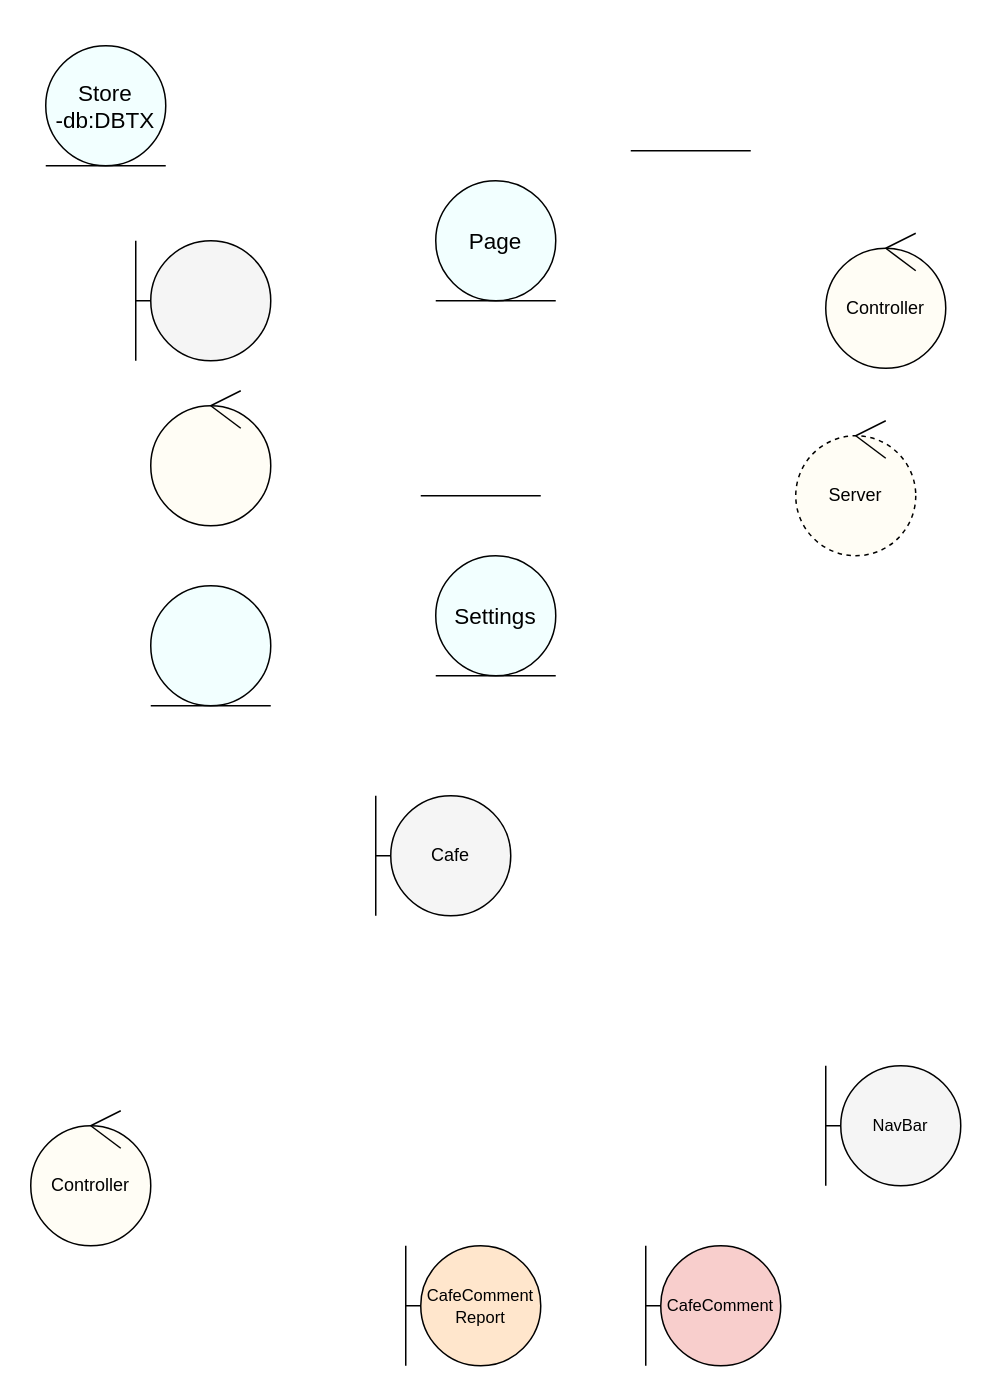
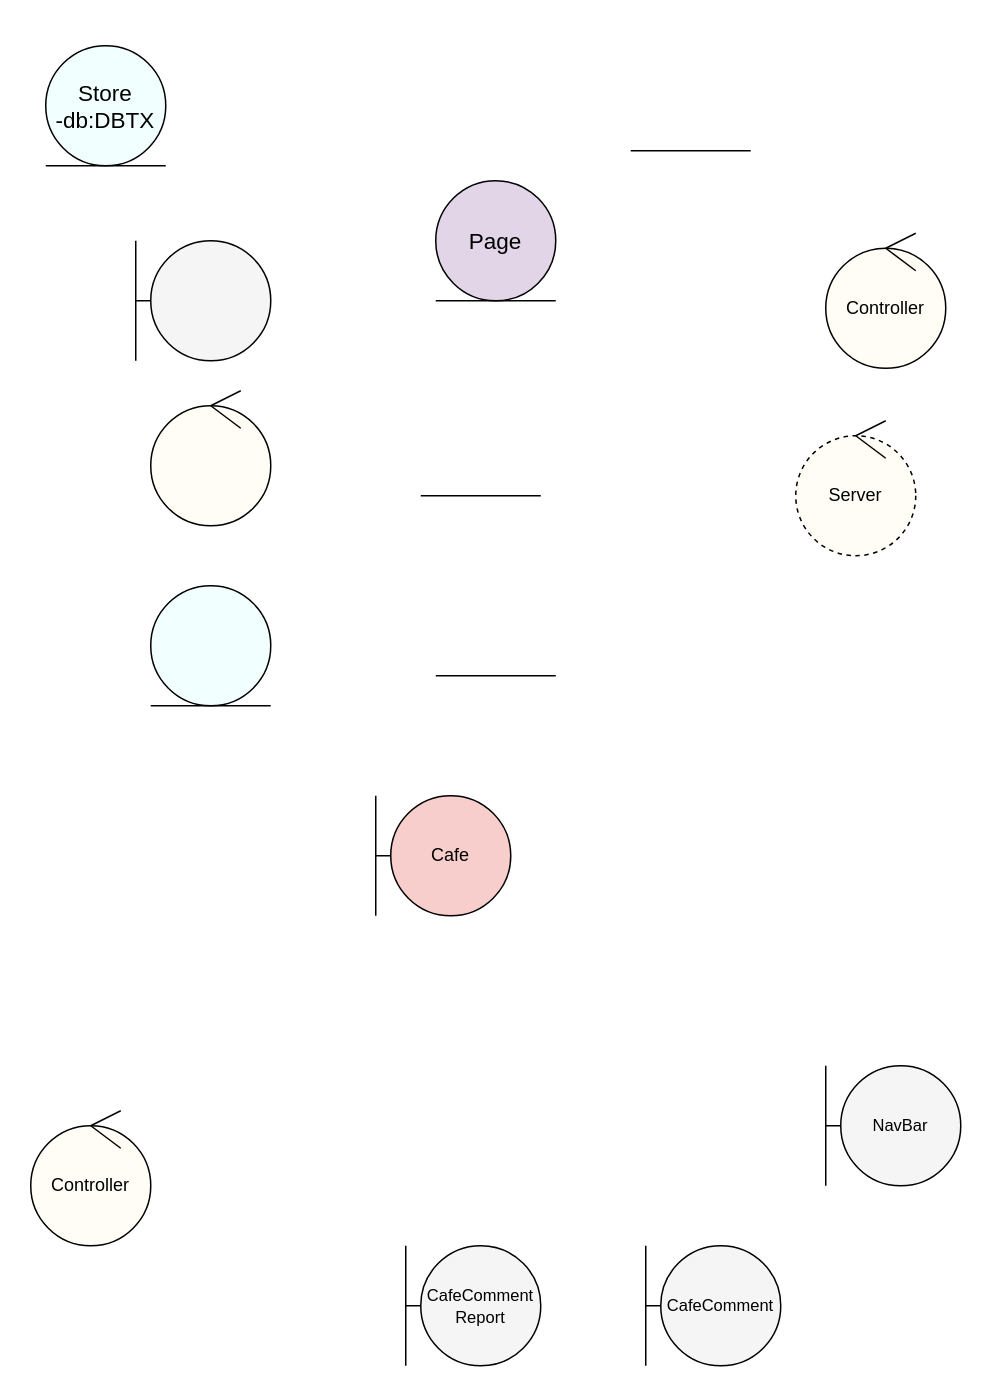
  <mxCell id="0" />
  <mxCell id="1" parent="0" />
  <mxCell id="2" value="" style="group" vertex="1" connectable="0" parent="1"><mxGeometry x="100" y="390" width="80" height="80" as="geometry" /></mxCell>
  <mxCell id="3" value="" style="ellipse;whiteSpace=wrap;html=1;aspect=fixed;fillColor=#F2FFFF;" vertex="1" parent="2"><mxGeometry width="80" height="80" as="geometry" /></mxCell>
  <mxCell id="4" value="" style="endArrow=none;html=1;rounded=0;" edge="1" parent="2"><mxGeometry width="50" height="50" relative="1" as="geometry"><mxPoint y="80" as="sourcePoint" /><mxPoint x="80" y="80" as="targetPoint" /></mxGeometry></mxCell>
  <mxCell id="5" value="" style="group" vertex="1" connectable="0" parent="1"><mxGeometry x="100" y="260" width="80" height="90" as="geometry" /></mxCell>
  <mxCell id="6" value="" style="ellipse;whiteSpace=wrap;html=1;aspect=fixed;fillColor=#FFFDF5;" vertex="1" parent="5"><mxGeometry y="10" width="80" height="80" as="geometry" /></mxCell>
  <mxCell id="7" value="" style="endArrow=none;html=1;rounded=0;exitX=0.5;exitY=0;exitDx=0;exitDy=0;" edge="1" parent="5" source="6"><mxGeometry width="50" height="50" relative="1" as="geometry"><mxPoint x="60" y="170" as="sourcePoint" /><mxPoint x="60" as="targetPoint" /></mxGeometry></mxCell>
  <mxCell id="8" value="" style="endArrow=none;html=1;rounded=0;exitX=0.5;exitY=0;exitDx=0;exitDy=0;" edge="1" parent="5" source="6"><mxGeometry width="50" height="50" relative="1" as="geometry"><mxPoint x="60" y="170" as="sourcePoint" /><mxPoint x="60" y="25" as="targetPoint" /></mxGeometry></mxCell>
  <mxCell id="9" value="" style="group" vertex="1" connectable="0" parent="1"><mxGeometry x="90" y="160" width="90" height="80" as="geometry" /></mxCell>
  <mxCell id="10" value="" style="ellipse;whiteSpace=wrap;html=1;aspect=fixed;fillColor=#F5F5F5;" vertex="1" parent="9"><mxGeometry x="10" width="80" height="80" as="geometry" /></mxCell>
  <mxCell id="11" value="" style="endArrow=none;html=1;rounded=0;entryX=0;entryY=0.5;entryDx=0;entryDy=0;" edge="1" parent="9" target="10"><mxGeometry width="50" height="50" relative="1" as="geometry"><mxPoint y="40" as="sourcePoint" /><mxPoint x="110" y="200" as="targetPoint" /></mxGeometry></mxCell>
  <mxCell id="12" value="" style="endArrow=none;html=1;rounded=0;" edge="1" parent="9"><mxGeometry width="50" height="50" relative="1" as="geometry"><mxPoint y="80" as="sourcePoint" /><mxPoint as="targetPoint" /></mxGeometry></mxCell>
- <mxCell id="13" value="&lt;font style=&quot;font-size: 15px;&quot;&gt;Page&lt;/font&gt;" style="ellipse;whiteSpace=wrap;html=1;aspect=fixed;fillColor=#F2FFFF;" vertex="1" parent="1"><mxGeometry x="290" y="120" width="80" height="80" as="geometry" /></mxCell>
+ <mxCell id="13" value="&lt;font style=&quot;font-size: 15px;&quot;&gt;Page&lt;/font&gt;" style="ellipse;whiteSpace=wrap;html=1;aspect=fixed;fillColor=#e1d5e7;" vertex="1" parent="1"><mxGeometry x="290" y="120" width="80" height="80" as="geometry" /></mxCell>
  <mxCell id="14" value="" style="endArrow=none;html=1;rounded=0;" edge="1" parent="1"><mxGeometry width="50" height="50" relative="1" as="geometry"><mxPoint x="290" y="200" as="sourcePoint" /><mxPoint x="370" y="200" as="targetPoint" /></mxGeometry></mxCell>
  <mxCell id="15" value="" style="group" vertex="1" connectable="0" parent="1"><mxGeometry x="420" y="20" width="80" height="80" as="geometry" /></mxCell>
  <mxCell id="16" value="" style="endArrow=none;html=1;rounded=0;" edge="1" parent="15"><mxGeometry width="50" height="50" relative="1" as="geometry"><mxPoint y="80" as="sourcePoint" /><mxPoint x="80" y="80" as="targetPoint" /></mxGeometry></mxCell>
  <mxCell id="17" value="" style="group" vertex="1" connectable="0" parent="1"><mxGeometry x="550" y="155" width="80" height="90" as="geometry" /></mxCell>
  <mxCell id="18" value="Controller" style="ellipse;whiteSpace=wrap;html=1;aspect=fixed;fillColor=#FFFDF5;" vertex="1" parent="17"><mxGeometry y="10" width="80" height="80" as="geometry" /></mxCell>
  <mxCell id="19" value="" style="endArrow=none;html=1;rounded=0;exitX=0.5;exitY=0;exitDx=0;exitDy=0;" edge="1" parent="17" source="18"><mxGeometry width="50" height="50" relative="1" as="geometry"><mxPoint x="60" y="170" as="sourcePoint" /><mxPoint x="60" as="targetPoint" /></mxGeometry></mxCell>
  <mxCell id="20" value="" style="endArrow=none;html=1;rounded=0;exitX=0.5;exitY=0;exitDx=0;exitDy=0;" edge="1" parent="17" source="18"><mxGeometry width="50" height="50" relative="1" as="geometry"><mxPoint x="60" y="170" as="sourcePoint" /><mxPoint x="60" y="25" as="targetPoint" /></mxGeometry></mxCell>
  <mxCell id="21" value="" style="group" vertex="1" connectable="0" parent="1"><mxGeometry x="280" y="250" width="80" height="80" as="geometry" /></mxCell>
  <mxCell id="22" value="" style="endArrow=none;html=1;rounded=0;" edge="1" parent="21"><mxGeometry width="50" height="50" relative="1" as="geometry"><mxPoint y="80" as="sourcePoint" /><mxPoint x="80" y="80" as="targetPoint" /></mxGeometry></mxCell>
  <mxCell id="23" value="" style="group" vertex="1" connectable="0" parent="1"><mxGeometry x="290" y="370" width="80" height="80" as="geometry" /></mxCell>
- <mxCell id="24" value="&lt;span style=&quot;font-size: 15px;&quot;&gt;Settings&lt;/span&gt;" style="ellipse;whiteSpace=wrap;html=1;aspect=fixed;fillColor=#F2FFFF;" vertex="1" parent="23"><mxGeometry width="80" height="80" as="geometry" /></mxCell>
  <mxCell id="25" value="" style="endArrow=none;html=1;rounded=0;" edge="1" parent="23"><mxGeometry width="50" height="50" relative="1" as="geometry"><mxPoint y="80" as="sourcePoint" /><mxPoint x="80" y="80" as="targetPoint" /></mxGeometry></mxCell>
  <mxCell id="26" value="" style="group" vertex="1" connectable="0" parent="1"><mxGeometry x="530" y="280" width="80" height="90" as="geometry" /></mxCell>
  <mxCell id="27" value="Server" style="ellipse;whiteSpace=wrap;html=1;aspect=fixed;fillColor=#FFFDF5;dashed=1;" vertex="1" parent="26"><mxGeometry y="10" width="80" height="80" as="geometry" /></mxCell>
  <mxCell id="28" value="" style="endArrow=none;html=1;rounded=0;exitX=0.5;exitY=0;exitDx=0;exitDy=0;" edge="1" parent="26" source="27"><mxGeometry width="50" height="50" relative="1" as="geometry"><mxPoint x="60" y="170" as="sourcePoint" /><mxPoint x="60" as="targetPoint" /></mxGeometry></mxCell>
  <mxCell id="29" value="" style="endArrow=none;html=1;rounded=0;exitX=0.5;exitY=0;exitDx=0;exitDy=0;" edge="1" parent="26" source="27"><mxGeometry width="50" height="50" relative="1" as="geometry"><mxPoint x="60" y="170" as="sourcePoint" /><mxPoint x="60" y="25" as="targetPoint" /></mxGeometry></mxCell>
  <mxCell id="30" value="" style="group" vertex="1" connectable="0" parent="1"><mxGeometry x="430" y="830" width="90" height="80" as="geometry" /></mxCell>
- <mxCell id="31" value="&lt;font style=&quot;font-size: 11px;&quot;&gt;CafeComment&lt;/font&gt;" style="ellipse;whiteSpace=wrap;html=1;aspect=fixed;fillColor=#f8cecc;" vertex="1" parent="30"><mxGeometry x="10" width="80" height="80" as="geometry" /></mxCell>
+ <mxCell id="31" value="&lt;font style=&quot;font-size: 11px;&quot;&gt;CafeComment&lt;/font&gt;" style="ellipse;whiteSpace=wrap;html=1;aspect=fixed;fillColor=#F5F5F5;" vertex="1" parent="30"><mxGeometry x="10" width="80" height="80" as="geometry" /></mxCell>
  <mxCell id="32" value="" style="endArrow=none;html=1;rounded=0;entryX=0;entryY=0.5;entryDx=0;entryDy=0;" edge="1" parent="30" target="31"><mxGeometry width="50" height="50" relative="1" as="geometry"><mxPoint y="40" as="sourcePoint" /><mxPoint x="110" y="200" as="targetPoint" /></mxGeometry></mxCell>
  <mxCell id="33" value="" style="endArrow=none;html=1;rounded=0;" edge="1" parent="30"><mxGeometry width="50" height="50" relative="1" as="geometry"><mxPoint y="80" as="sourcePoint" /><mxPoint as="targetPoint" /></mxGeometry></mxCell>
  <mxCell id="34" value="" style="group" vertex="1" connectable="0" parent="1"><mxGeometry x="30" y="30" width="80" height="80" as="geometry" /></mxCell>
  <mxCell id="35" value="&lt;font style=&quot;font-size: 15px;&quot;&gt;Store&lt;br&gt;-db:DBTX&lt;br&gt;&lt;/font&gt;" style="ellipse;whiteSpace=wrap;html=1;aspect=fixed;fillColor=#F2FFFF;" vertex="1" parent="34"><mxGeometry width="80" height="80" as="geometry" /></mxCell>
  <mxCell id="36" value="" style="endArrow=none;html=1;rounded=0;" edge="1" parent="34"><mxGeometry width="50" height="50" relative="1" as="geometry"><mxPoint y="80" as="sourcePoint" /><mxPoint x="80" y="80" as="targetPoint" /></mxGeometry></mxCell>
  <mxCell id="37" value="" style="group" vertex="1" connectable="0" parent="1"><mxGeometry x="550" y="710" width="90" height="80" as="geometry" /></mxCell>
  <mxCell id="38" value="&lt;font style=&quot;font-size: 11px;&quot;&gt;NavBar&lt;/font&gt;" style="ellipse;whiteSpace=wrap;html=1;aspect=fixed;fillColor=#F5F5F5;" vertex="1" parent="37"><mxGeometry x="10" width="80" height="80" as="geometry" /></mxCell>
  <mxCell id="39" value="" style="endArrow=none;html=1;rounded=0;entryX=0;entryY=0.5;entryDx=0;entryDy=0;" edge="1" parent="37" target="38"><mxGeometry width="50" height="50" relative="1" as="geometry"><mxPoint y="40" as="sourcePoint" /><mxPoint x="110" y="200" as="targetPoint" /></mxGeometry></mxCell>
  <mxCell id="40" value="" style="endArrow=none;html=1;rounded=0;" edge="1" parent="37"><mxGeometry width="50" height="50" relative="1" as="geometry"><mxPoint y="80" as="sourcePoint" /><mxPoint as="targetPoint" /></mxGeometry></mxCell>
  <mxCell id="41" value="" style="group" vertex="1" connectable="0" parent="1"><mxGeometry x="20" y="740" width="80" height="90" as="geometry" /></mxCell>
  <mxCell id="42" value="Controller" style="ellipse;whiteSpace=wrap;html=1;aspect=fixed;fillColor=#FFFDF5;" vertex="1" parent="41"><mxGeometry y="10" width="80" height="80" as="geometry" /></mxCell>
  <mxCell id="43" value="" style="endArrow=none;html=1;rounded=0;exitX=0.5;exitY=0;exitDx=0;exitDy=0;" edge="1" parent="41" source="42"><mxGeometry width="50" height="50" relative="1" as="geometry"><mxPoint x="60" y="170" as="sourcePoint" /><mxPoint x="60" as="targetPoint" /></mxGeometry></mxCell>
  <mxCell id="44" value="" style="endArrow=none;html=1;rounded=0;exitX=0.5;exitY=0;exitDx=0;exitDy=0;" edge="1" parent="41" source="42"><mxGeometry width="50" height="50" relative="1" as="geometry"><mxPoint x="60" y="170" as="sourcePoint" /><mxPoint x="60" y="25" as="targetPoint" /></mxGeometry></mxCell>
  <mxCell id="45" value="" style="group" vertex="1" connectable="0" parent="1"><mxGeometry x="270" y="830" width="90" height="80" as="geometry" /></mxCell>
- <mxCell id="46" value="&lt;font style=&quot;font-size: 11px;&quot;&gt;CafeComment&lt;br&gt;Report&lt;br&gt;&lt;/font&gt;" style="ellipse;whiteSpace=wrap;html=1;aspect=fixed;fillColor=#ffe6cc;" vertex="1" parent="45"><mxGeometry x="10" width="80" height="80" as="geometry" /></mxCell>
+ <mxCell id="46" value="&lt;font style=&quot;font-size: 11px;&quot;&gt;CafeComment&lt;br&gt;Report&lt;br&gt;&lt;/font&gt;" style="ellipse;whiteSpace=wrap;html=1;aspect=fixed;fillColor=#F5F5F5;" vertex="1" parent="45"><mxGeometry x="10" width="80" height="80" as="geometry" /></mxCell>
  <mxCell id="47" value="" style="endArrow=none;html=1;rounded=0;entryX=0;entryY=0.5;entryDx=0;entryDy=0;" edge="1" parent="45" target="46"><mxGeometry width="50" height="50" relative="1" as="geometry"><mxPoint y="40" as="sourcePoint" /><mxPoint x="110" y="200" as="targetPoint" /></mxGeometry></mxCell>
  <mxCell id="48" value="" style="endArrow=none;html=1;rounded=0;" edge="1" parent="45"><mxGeometry width="50" height="50" relative="1" as="geometry"><mxPoint y="80" as="sourcePoint" /><mxPoint as="targetPoint" /></mxGeometry></mxCell>
- <mxCell id="49" value="Cafe" style="ellipse;whiteSpace=wrap;html=1;aspect=fixed;fillColor=#F5F5F5;" vertex="1" parent="1"><mxGeometry x="260" y="530" width="80" height="80" as="geometry" /></mxCell>
+ <mxCell id="49" value="Cafe" style="ellipse;whiteSpace=wrap;html=1;aspect=fixed;fillColor=#f8cecc;" vertex="1" parent="1"><mxGeometry x="260" y="530" width="80" height="80" as="geometry" /></mxCell>
  <mxCell id="50" value="" style="endArrow=none;html=1;rounded=0;entryX=0;entryY=0.5;entryDx=0;entryDy=0;" edge="1" parent="1" target="49"><mxGeometry width="50" height="50" relative="1" as="geometry"><mxPoint x="250" y="570" as="sourcePoint" /><mxPoint x="360" y="730" as="targetPoint" /></mxGeometry></mxCell>
  <mxCell id="51" value="" style="endArrow=none;html=1;rounded=0;" edge="1" parent="1"><mxGeometry width="50" height="50" relative="1" as="geometry"><mxPoint x="250" y="610" as="sourcePoint" /><mxPoint x="250" y="530" as="targetPoint" /></mxGeometry></mxCell>
